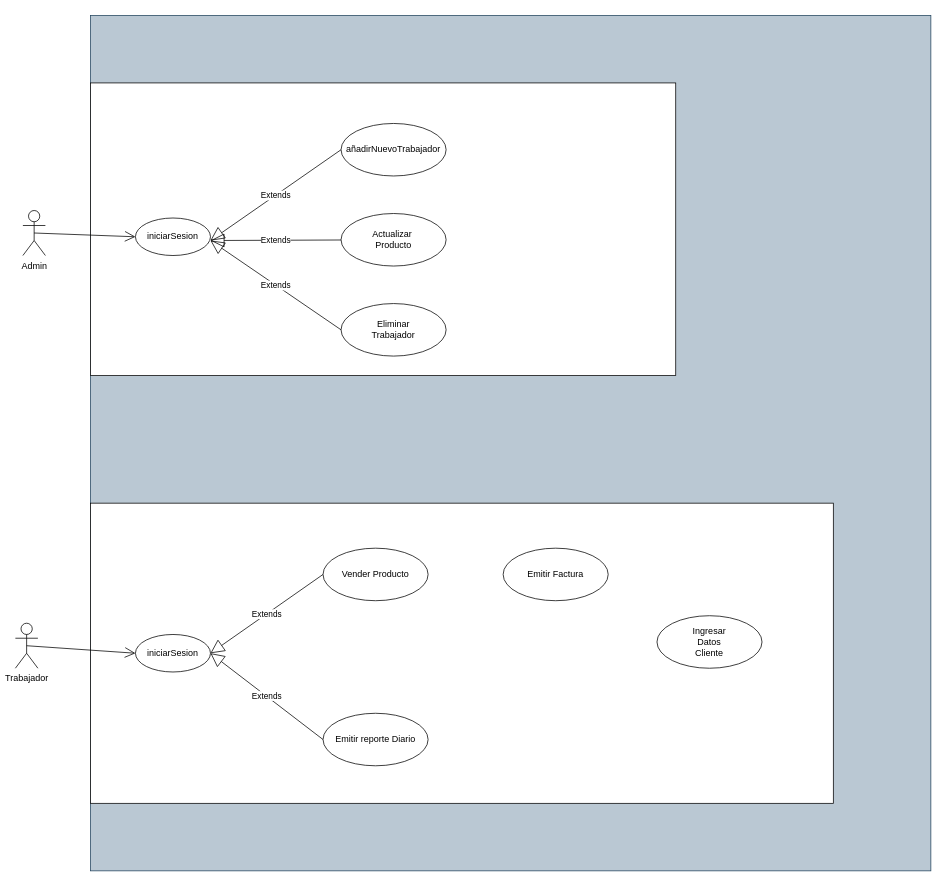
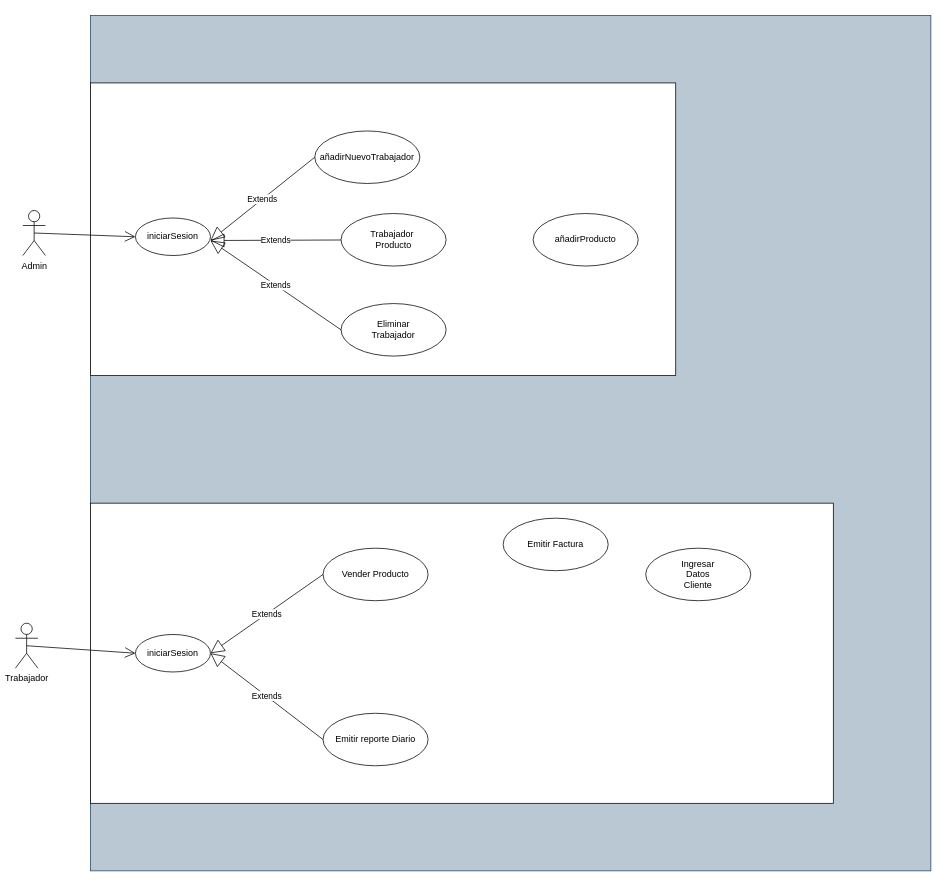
  <mxCell id="0" />
  <mxCell id="1" parent="0" />
  <mxCell id="2" value="" style="rounded=0;whiteSpace=wrap;html=1;fillColor=#bac8d3;strokeColor=#23445d;" vertex="1" parent="1"><mxGeometry x="120" y="20" width="1120" height="1140" as="geometry" /></mxCell>
  <mxCell id="3" value="" style="rounded=0;whiteSpace=wrap;html=1;" vertex="1" parent="1"><mxGeometry x="120" y="110" width="780" height="390" as="geometry" /></mxCell>
  <mxCell id="4" value="Trabajador" style="shape=umlActor;verticalLabelPosition=bottom;verticalAlign=top;html=1;" vertex="1" parent="1"><mxGeometry x="20" y="830" width="30" height="60" as="geometry" /></mxCell>
  <mxCell id="5" value="Admin" style="shape=umlActor;verticalLabelPosition=bottom;verticalAlign=top;html=1;" parent="1" vertex="1"><mxGeometry x="30" y="280" width="30" height="60" as="geometry" /></mxCell>
  <mxCell id="6" value="iniciarSesion" style="ellipse;whiteSpace=wrap;html=1;" vertex="1" parent="1"><mxGeometry x="180" y="290" width="100" height="50" as="geometry" /></mxCell>
- <mxCell id="8" value="añadirNuevoTrabajador" style="ellipse;whiteSpace=wrap;html=1;" vertex="1" parent="1"><mxGeometry x="454" y="164" width="140" height="70" as="geometry" /></mxCell>
+ <mxCell id="7" value="añadirProducto" style="ellipse;whiteSpace=wrap;html=1;" vertex="1" parent="1"><mxGeometry x="710" y="284" width="140" height="70" as="geometry" /></mxCell>
+ <mxCell id="8" value="añadirNuevoTrabajador" style="ellipse;whiteSpace=wrap;html=1;" vertex="1" parent="1"><mxGeometry x="419" y="174" width="140" height="70" as="geometry" /></mxCell>
  <mxCell id="9" value="Extends" style="endArrow=block;endSize=16;endFill=0;html=1;exitX=0;exitY=0.5;exitDx=0;exitDy=0;" edge="1" parent="1" source="8"><mxGeometry width="160" relative="1" as="geometry"><mxPoint x="380" y="35" as="sourcePoint" /><mxPoint x="280" y="320" as="targetPoint" /></mxGeometry></mxCell>
  <mxCell id="10" value="Extends" style="endArrow=block;endSize=16;endFill=0;html=1;" edge="1" parent="1" source="18"><mxGeometry width="160" relative="1" as="geometry"><mxPoint x="370" y="315" as="sourcePoint" /><mxPoint x="280" y="320" as="targetPoint" /></mxGeometry></mxCell>
  <mxCell id="11" value="" style="endArrow=open;endFill=1;endSize=12;html=1;exitX=0.5;exitY=0.5;exitDx=0;exitDy=0;exitPerimeter=0;entryX=0;entryY=0.5;entryDx=0;entryDy=0;" edge="1" parent="1" source="5" target="6"><mxGeometry width="160" relative="1" as="geometry"><mxPoint x="45" y="200" as="sourcePoint" /><mxPoint x="190" y="325" as="targetPoint" /></mxGeometry></mxCell>
  <mxCell id="12" value="" style="rounded=0;whiteSpace=wrap;html=1;" vertex="1" parent="1"><mxGeometry x="120" y="670" width="990" height="400" as="geometry" /></mxCell>
  <mxCell id="13" value="Vender Producto" style="ellipse;whiteSpace=wrap;html=1;" vertex="1" parent="1"><mxGeometry x="430" y="730" width="140" height="70" as="geometry" /></mxCell>
- <mxCell id="14" value="Emitir Factura" style="ellipse;whiteSpace=wrap;html=1;" vertex="1" parent="1"><mxGeometry x="670" y="730" width="140" height="70" as="geometry" /></mxCell>
+ <mxCell id="14" value="Emitir Factura" style="ellipse;whiteSpace=wrap;html=1;" vertex="1" parent="1"><mxGeometry x="670" y="690" width="140" height="70" as="geometry" /></mxCell>
  <mxCell id="15" value="Emitir reporte Diario" style="ellipse;whiteSpace=wrap;html=1;" vertex="1" parent="1"><mxGeometry x="430" y="950" width="140" height="70" as="geometry" /></mxCell>
  <mxCell id="16" value="Extends" style="endArrow=block;endSize=16;endFill=0;html=1;exitX=0;exitY=0.5;exitDx=0;exitDy=0;" edge="1" parent="1" source="17"><mxGeometry width="160" relative="1" as="geometry"><mxPoint x="370" y="435" as="sourcePoint" /><mxPoint x="280" y="320" as="targetPoint" /></mxGeometry></mxCell>
  <mxCell id="17" value="Eliminar &lt;br&gt;Trabajador" style="ellipse;whiteSpace=wrap;html=1;" vertex="1" parent="1"><mxGeometry x="454" y="404" width="140" height="70" as="geometry" /></mxCell>
- <mxCell id="18" value="Actualizar&amp;nbsp;&lt;br&gt;Producto" style="ellipse;whiteSpace=wrap;html=1;" vertex="1" parent="1"><mxGeometry x="454" y="284" width="140" height="70" as="geometry" /></mxCell>
+ <mxCell id="18" value="Trabajador&amp;nbsp;&lt;br&gt;Producto" style="ellipse;whiteSpace=wrap;html=1;" vertex="1" parent="1"><mxGeometry x="454" y="284" width="140" height="70" as="geometry" /></mxCell>
  <mxCell id="19" value="" style="endArrow=open;endFill=1;endSize=12;html=1;exitX=0.5;exitY=0.5;exitDx=0;exitDy=0;exitPerimeter=0;entryX=0;entryY=0.5;entryDx=0;entryDy=0;" edge="1" parent="1" source="4" target="20"><mxGeometry width="160" relative="1" as="geometry"><mxPoint x="100" y="867.5" as="sourcePoint" /><mxPoint x="235" y="872.5" as="targetPoint" /></mxGeometry></mxCell>
  <mxCell id="20" value="iniciarSesion" style="ellipse;whiteSpace=wrap;html=1;" vertex="1" parent="1"><mxGeometry x="180" y="845" width="100" height="50" as="geometry" /></mxCell>
  <mxCell id="21" value="Extends" style="endArrow=block;endSize=16;endFill=0;html=1;exitX=0;exitY=0.5;exitDx=0;exitDy=0;entryX=1;entryY=0.5;entryDx=0;entryDy=0;" edge="1" parent="1" source="13" target="20"><mxGeometry width="160" relative="1" as="geometry"><mxPoint x="345" y="730" as="sourcePoint" /><mxPoint x="171" y="611" as="targetPoint" /></mxGeometry></mxCell>
  <mxCell id="22" value="Extends" style="endArrow=block;endSize=16;endFill=0;html=1;exitX=0;exitY=0.5;exitDx=0;exitDy=0;entryX=1;entryY=0.5;entryDx=0;entryDy=0;" edge="1" parent="1" source="15" target="20"><mxGeometry width="160" relative="1" as="geometry"><mxPoint x="440" y="880" as="sourcePoint" /><mxPoint x="290" y="880" as="targetPoint" /></mxGeometry></mxCell>
- <mxCell id="23" value="Ingresar&lt;br&gt;Datos&lt;br&gt;Cliente" style="ellipse;whiteSpace=wrap;html=1;" vertex="1" parent="1"><mxGeometry x="875" y="820" width="140" height="70" as="geometry" /></mxCell>
+ <mxCell id="23" value="Ingresar&lt;br&gt;Datos&lt;br&gt;Cliente" style="ellipse;whiteSpace=wrap;html=1;" vertex="1" parent="1"><mxGeometry x="860" y="730" width="140" height="70" as="geometry" /></mxCell>
